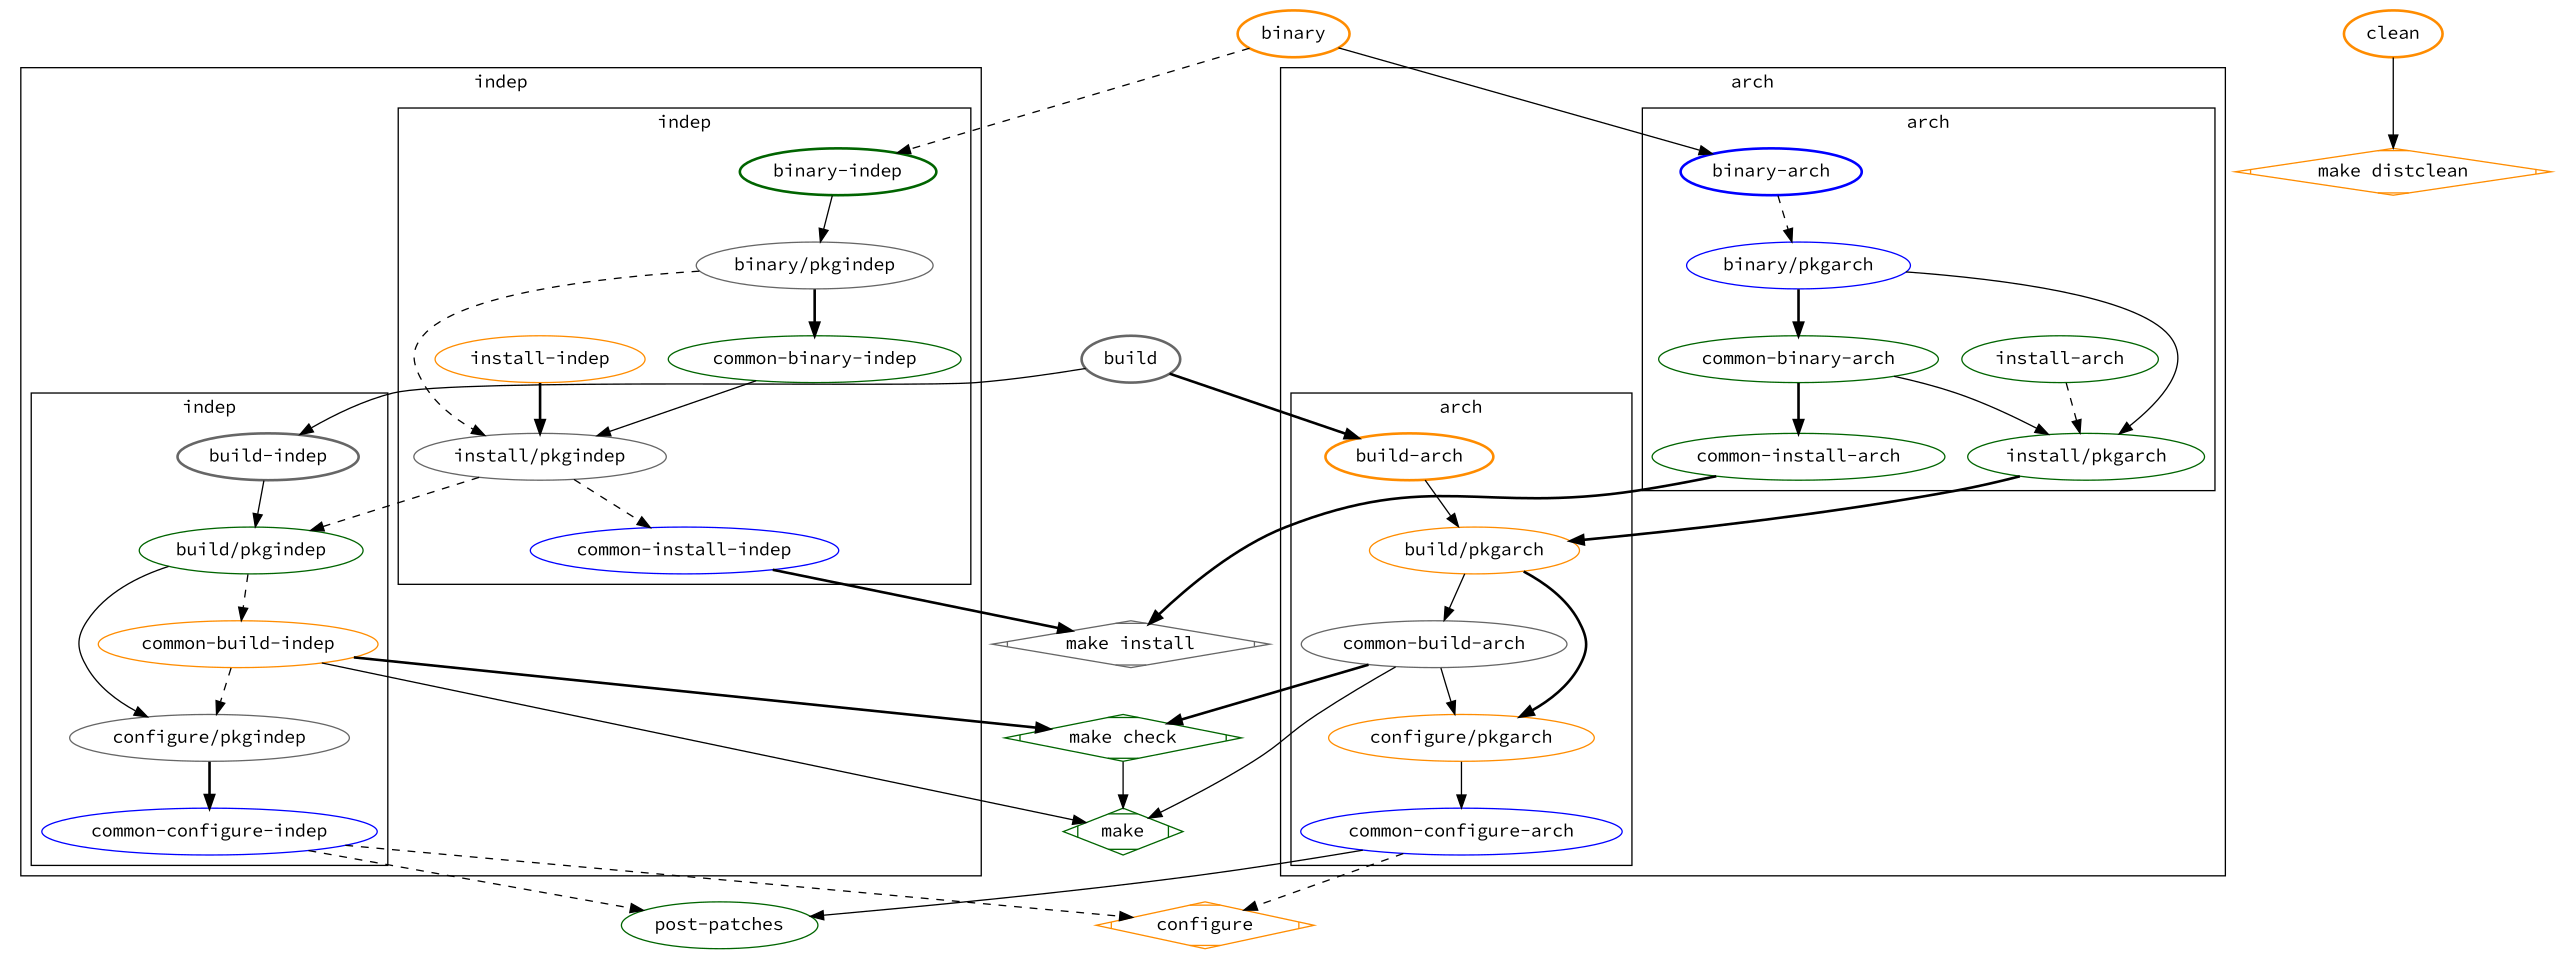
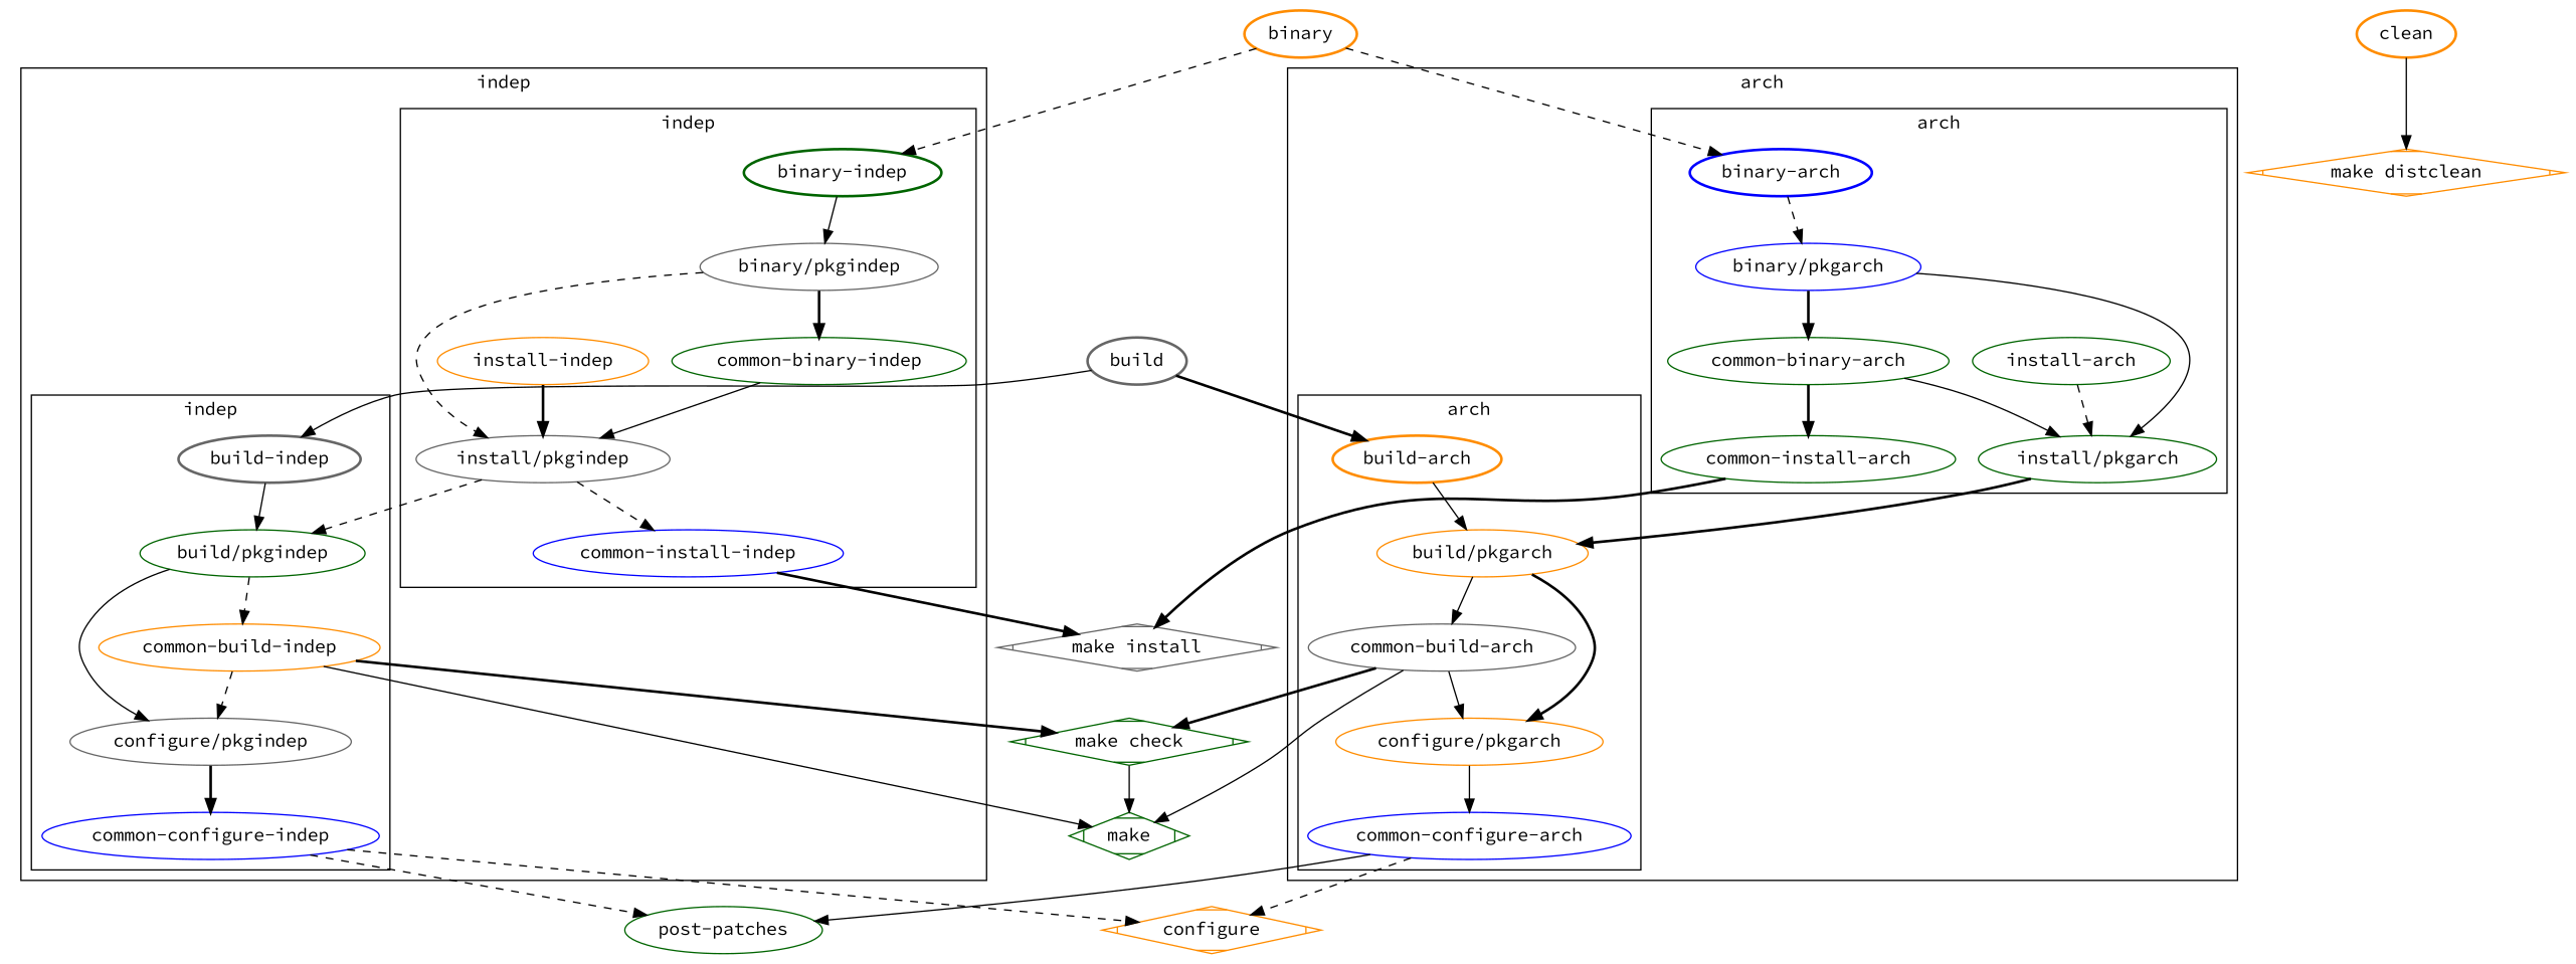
  digraph {
    fontname="Source Code Pro"
    node [color=darkgreen fontname="Source Code Pro"]
    edge [fontname="Source Code Pro" style=solid]
    "build-arch" [color=darkorange style=bold]
    "build/pkgarch" [color=darkorange]
    "common-build-arch" [color=gray40]
    "configure/pkgarch" [color=darkorange]
    "common-configure-arch" [color=blue]
    "binary-arch" [color=blue style=bold]
    "binary/pkgarch" [color=blue]
    "common-binary-arch"
    "install/pkgarch"
    "common-install-arch"
    "install-arch"
    "build-indep" [color=gray40 style=bold]
    "build/pkgindep"
    "common-build-indep" [color=darkorange]
    "configure/pkgindep" [color=gray40]
    "common-configure-indep" [color=blue]
    "binary-indep" [style=bold]
    "binary/pkgindep" [color=gray40]
    "common-binary-indep"
    "install/pkgindep" [color=gray40]
    "common-install-indep" [color=blue]
    "install-indep" [color=darkorange]
    make [shape=Mdiamond]
    "make check" [shape=Mdiamond]
    "post-patches"
    configure [color=darkorange shape=Mdiamond]
    "make install" [color=gray40 shape=Mdiamond]
    build [color=gray40 style=bold]
    binary [color=darkorange style=bold]
    clean [color=darkorange style=bold]
    "make distclean" [color=darkorange shape=Mdiamond]
    subgraph cluster_1 {
      label=arch
      subgraph cluster_2 {
        label=arch
        "build-arch"
        "build/pkgarch"
        "common-build-arch"
        "configure/pkgarch"
        "common-configure-arch"
      }
      subgraph cluster_3 {
        label=arch
        "binary-arch"
        "binary/pkgarch"
        "common-binary-arch"
        "install/pkgarch"
        "common-install-arch"
        "install-arch"
      }
    }
    subgraph cluster_4 {
      label=indep
      subgraph cluster_5 {
        label=indep
        "build-indep"
        "build/pkgindep"
        "common-build-indep"
        "configure/pkgindep"
        "common-configure-indep"
      }
      subgraph cluster_6 {
        label=indep
        "binary-indep"
        "binary/pkgindep"
        "common-binary-indep"
        "install/pkgindep"
        "common-install-indep"
        "install-indep"
      }
    }
    "build-arch" -> "build/pkgarch"
    "build/pkgarch" -> "common-build-arch"
    "build/pkgarch" -> "configure/pkgarch" [style=bold]
    "common-build-arch" -> "configure/pkgarch"
    "common-build-arch" -> make
    "common-build-arch" -> "make check" [style=bold]
    "configure/pkgarch" -> "common-configure-arch"
    "common-configure-arch" -> "post-patches"
    "common-configure-arch" -> configure [style=dashed]
    "binary-arch" -> "binary/pkgarch" [style=dashed]
    "binary/pkgarch" -> "common-binary-arch" [style=bold]
    "binary/pkgarch" -> "install/pkgarch"
    "common-binary-arch" -> "install/pkgarch"
    "common-binary-arch" -> "common-install-arch" [style=bold]
    "install/pkgarch" -> "build/pkgarch" [style=bold]
    "common-install-arch" -> "make install" [style=bold]
    "install-arch" -> "install/pkgarch" [style=dashed]
    "build-indep" -> "build/pkgindep"
    "build/pkgindep" -> "common-build-indep" [style=dashed]
    "build/pkgindep" -> "configure/pkgindep"
    "common-build-indep" -> "configure/pkgindep" [style=dashed]
    "common-build-indep" -> make
    "common-build-indep" -> "make check" [style=bold]
    "configure/pkgindep" -> "common-configure-indep" [style=bold]
    "common-configure-indep" -> "post-patches" [style=dashed]
    "common-configure-indep" -> configure [style=dashed]
    "binary-indep" -> "binary/pkgindep"
    "binary/pkgindep" -> "common-binary-indep" [style=bold]
    "binary/pkgindep" -> "install/pkgindep" [style=dashed]
    "common-binary-indep" -> "install/pkgindep"
    "install/pkgindep" -> "build/pkgindep" [style=dashed]
    "install/pkgindep" -> "common-install-indep" [style=dashed]
    "common-install-indep" -> "make install" [style=bold]
    "install-indep" -> "install/pkgindep" [style=bold]
    "make check" -> make
    build -> "build-arch" [style=bold]
    build -> "build-indep"
-   binary -> "binary-arch"
+   binary -> "binary-arch" [style=dashed]
    binary -> "binary-indep" [style=dashed]
    clean -> "make distclean"
  }
